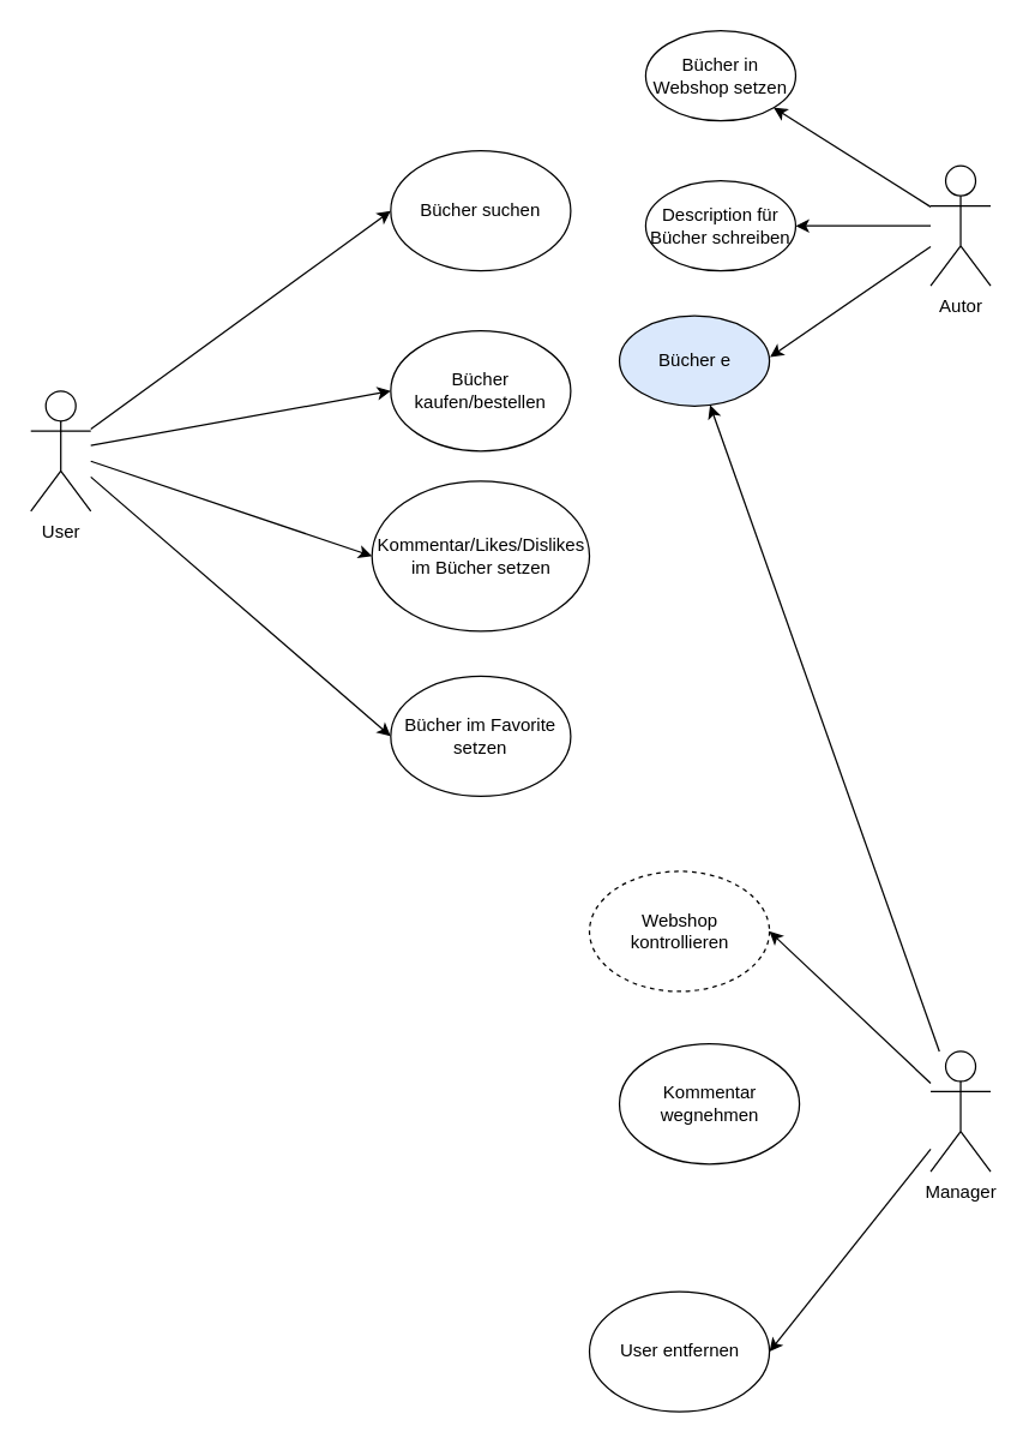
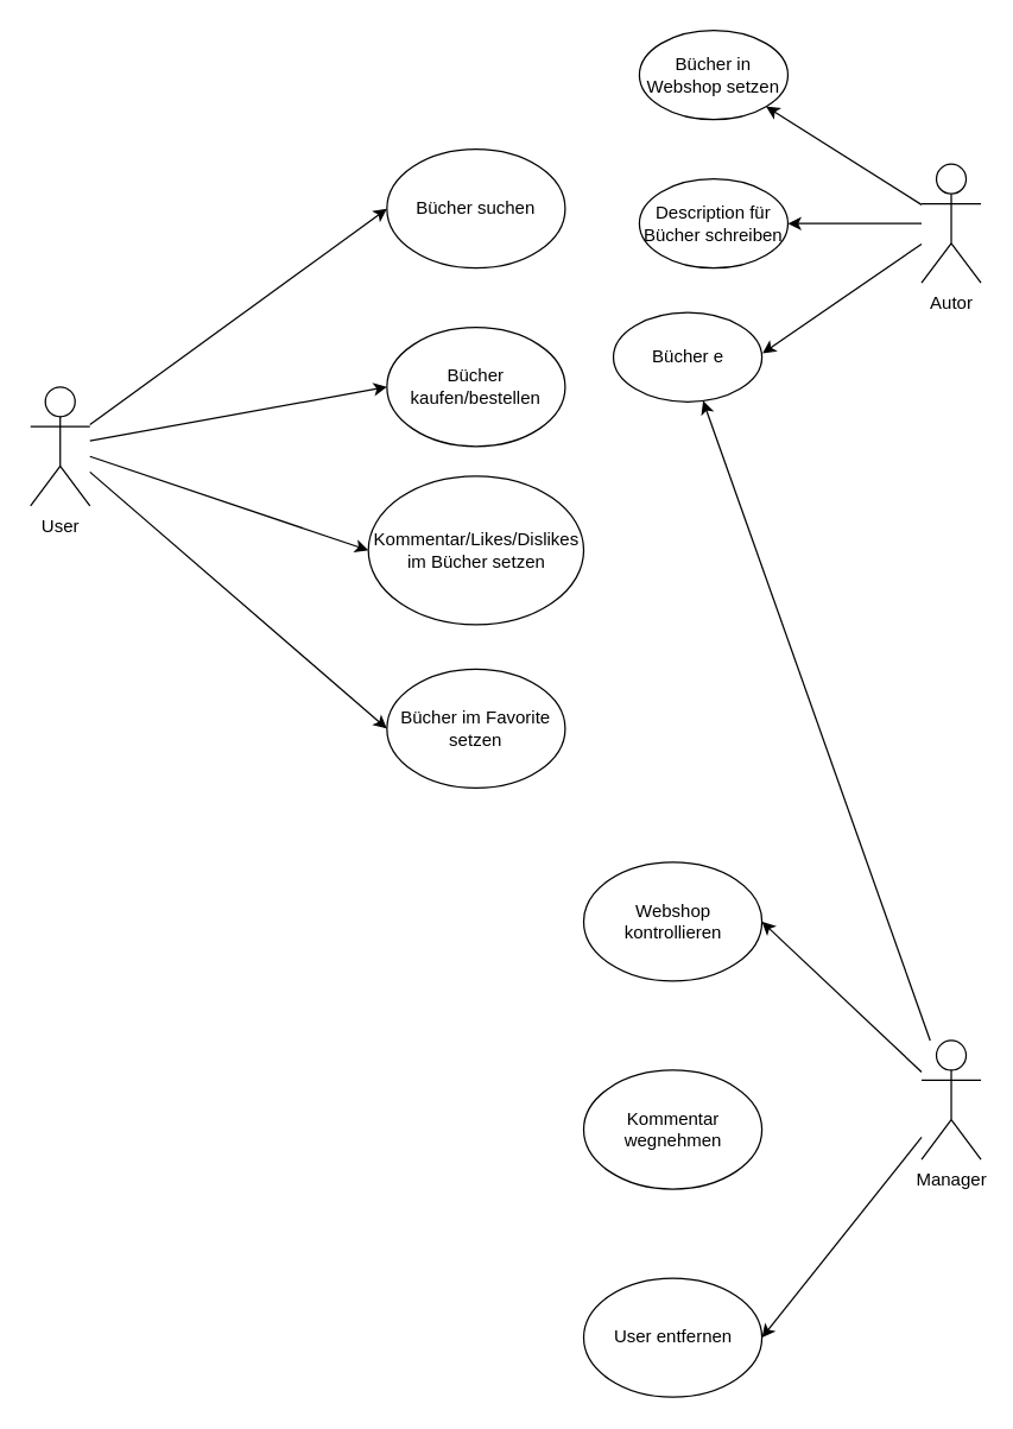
  <mxCell id="0" />
  <mxCell id="1" parent="0" />
  <mxCell id="2" style="rounded=0;orthogonalLoop=1;jettySize=auto;html=1;entryX=0;entryY=0.5;entryDx=0;entryDy=0;" edge="1" parent="1" source="6" target="7"><mxGeometry relative="1" as="geometry" /></mxCell>
  <mxCell id="3" style="edgeStyle=none;rounded=0;orthogonalLoop=1;jettySize=auto;html=1;entryX=0;entryY=0.5;entryDx=0;entryDy=0;" edge="1" parent="1" source="6" target="8"><mxGeometry relative="1" as="geometry" /></mxCell>
  <mxCell id="4" style="edgeStyle=none;rounded=0;orthogonalLoop=1;jettySize=auto;html=1;entryX=0;entryY=0.5;entryDx=0;entryDy=0;" edge="1" parent="1" source="6" target="9"><mxGeometry relative="1" as="geometry" /></mxCell>
  <mxCell id="5" style="edgeStyle=none;rounded=0;orthogonalLoop=1;jettySize=auto;html=1;entryX=0;entryY=0.5;entryDx=0;entryDy=0;" edge="1" parent="1" source="6" target="10"><mxGeometry relative="1" as="geometry" /></mxCell>
  <mxCell id="6" value="User" style="shape=umlActor;verticalLabelPosition=bottom;verticalAlign=top;html=1;outlineConnect=0;" vertex="1" parent="1"><mxGeometry x="20" y="260" width="40" height="80" as="geometry" /></mxCell>
  <mxCell id="7" value="Bücher suchen" style="ellipse;whiteSpace=wrap;html=1;" vertex="1" parent="1"><mxGeometry x="260" y="100" width="120" height="80" as="geometry" /></mxCell>
  <mxCell id="8" value="Bücher kaufen/bestellen" style="ellipse;whiteSpace=wrap;html=1;" vertex="1" parent="1"><mxGeometry x="260" y="220" width="120" height="80" as="geometry" /></mxCell>
  <mxCell id="9" value="Kommentar/Likes/Dislikes im Bücher setzen" style="ellipse;whiteSpace=wrap;html=1;" vertex="1" parent="1"><mxGeometry x="247.5" y="320" width="145" height="100" as="geometry" /></mxCell>
  <mxCell id="10" value="Bücher im Favorite setzen" style="ellipse;whiteSpace=wrap;html=1;" vertex="1" parent="1"><mxGeometry x="260" y="450" width="120" height="80" as="geometry" /></mxCell>
  <mxCell id="11" style="edgeStyle=none;rounded=0;orthogonalLoop=1;jettySize=auto;html=1;entryX=1;entryY=1;entryDx=0;entryDy=0;" edge="1" parent="1" source="14" target="15"><mxGeometry relative="1" as="geometry" /></mxCell>
  <mxCell id="12" style="edgeStyle=none;rounded=0;orthogonalLoop=1;jettySize=auto;html=1;entryX=1;entryY=0.5;entryDx=0;entryDy=0;" edge="1" parent="1" source="14" target="20"><mxGeometry relative="1" as="geometry" /></mxCell>
  <mxCell id="13" style="edgeStyle=none;rounded=0;orthogonalLoop=1;jettySize=auto;html=1;" edge="1" parent="1" source="14"><mxGeometry relative="1" as="geometry"><mxPoint x="512.877" y="237.397" as="targetPoint" /></mxGeometry></mxCell>
  <mxCell id="14" value="Autor" style="shape=umlActor;verticalLabelPosition=bottom;verticalAlign=top;html=1;outlineConnect=0;" vertex="1" parent="1"><mxGeometry x="620" y="110" width="40" height="80" as="geometry" /></mxCell>
  <mxCell id="15" value="Bücher in Webshop setzen" style="ellipse;whiteSpace=wrap;html=1;" vertex="1" parent="1"><mxGeometry x="430" y="20" width="100" height="60" as="geometry" /></mxCell>
  <mxCell id="16" style="edgeStyle=none;rounded=0;orthogonalLoop=1;jettySize=auto;html=1;entryX=1;entryY=0.5;entryDx=0;entryDy=0;" edge="1" parent="1" source="19" target="21"><mxGeometry relative="1" as="geometry" /></mxCell>
  <mxCell id="17" style="edgeStyle=none;rounded=0;orthogonalLoop=1;jettySize=auto;html=1;" edge="1" parent="1" source="19" target="24"><mxGeometry relative="1" as="geometry" /></mxCell>
  <mxCell id="18" style="edgeStyle=none;rounded=0;orthogonalLoop=1;jettySize=auto;html=1;entryX=1;entryY=0.5;entryDx=0;entryDy=0;" edge="1" parent="1" source="19" target="22"><mxGeometry relative="1" as="geometry" /></mxCell>
  <mxCell id="19" value="Manager" style="shape=umlActor;verticalLabelPosition=bottom;verticalAlign=top;html=1;outlineConnect=0;" vertex="1" parent="1"><mxGeometry x="620" y="700" width="40" height="80" as="geometry" /></mxCell>
  <mxCell id="20" value="Description für Bücher schreiben" style="ellipse;whiteSpace=wrap;html=1;" vertex="1" parent="1"><mxGeometry x="430" y="120" width="100" height="60" as="geometry" /></mxCell>
- <mxCell id="21" value="Webshop kontrollieren" style="ellipse;whiteSpace=wrap;html=1;dashed=1;" vertex="1" parent="1"><mxGeometry x="392.5" y="580" width="120" height="80" as="geometry" /></mxCell>
+ <mxCell id="21" value="Webshop kontrollieren" style="ellipse;whiteSpace=wrap;html=1;" vertex="1" parent="1"><mxGeometry x="392.5" y="580" width="120" height="80" as="geometry" /></mxCell>
  <mxCell id="22" value="User entfernen" style="ellipse;whiteSpace=wrap;html=1;" vertex="1" parent="1"><mxGeometry x="392.5" y="860" width="120" height="80" as="geometry" /></mxCell>
- <mxCell id="23" value="Kommentar wegnehmen" style="ellipse;whiteSpace=wrap;html=1;" vertex="1" parent="1"><mxGeometry x="412.5" y="695" width="120" height="80" as="geometry" /></mxCell>
- <mxCell id="24" value="Bücher e" style="ellipse;whiteSpace=wrap;html=1;fillColor=#dae8fc;" vertex="1" parent="1"><mxGeometry x="412.5" y="210" width="100" height="60" as="geometry" /></mxCell>
+ <mxCell id="23" value="Kommentar wegnehmen" style="ellipse;whiteSpace=wrap;html=1;" vertex="1" parent="1"><mxGeometry x="392.5" y="720" width="120" height="80" as="geometry" /></mxCell>
+ <mxCell id="24" value="Bücher e" style="ellipse;whiteSpace=wrap;html=1;" vertex="1" parent="1"><mxGeometry x="412.5" y="210" width="100" height="60" as="geometry" /></mxCell>
